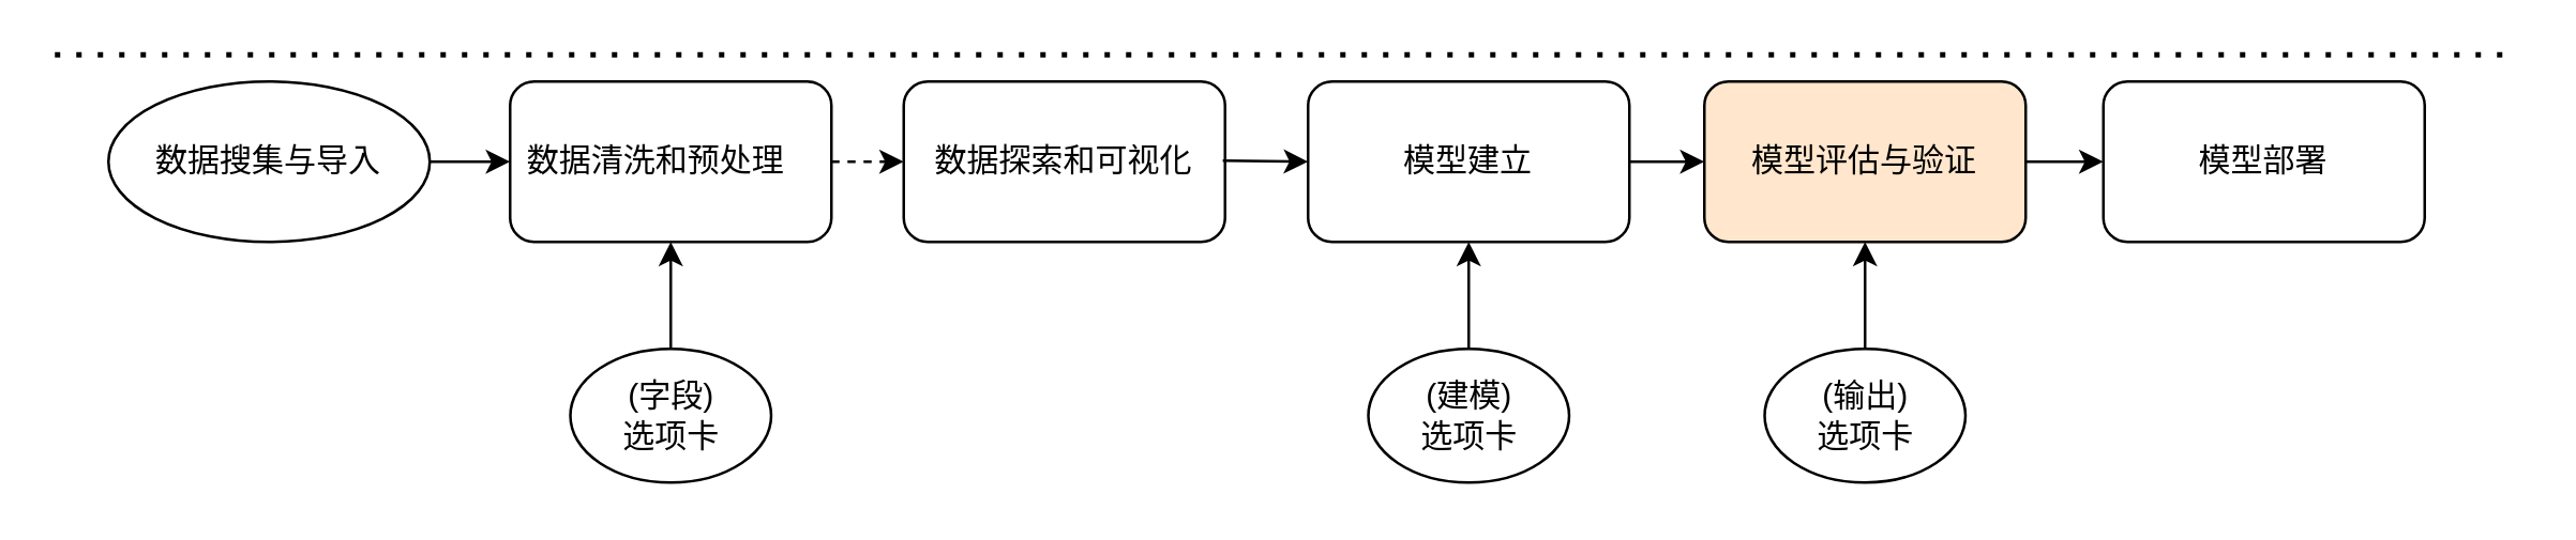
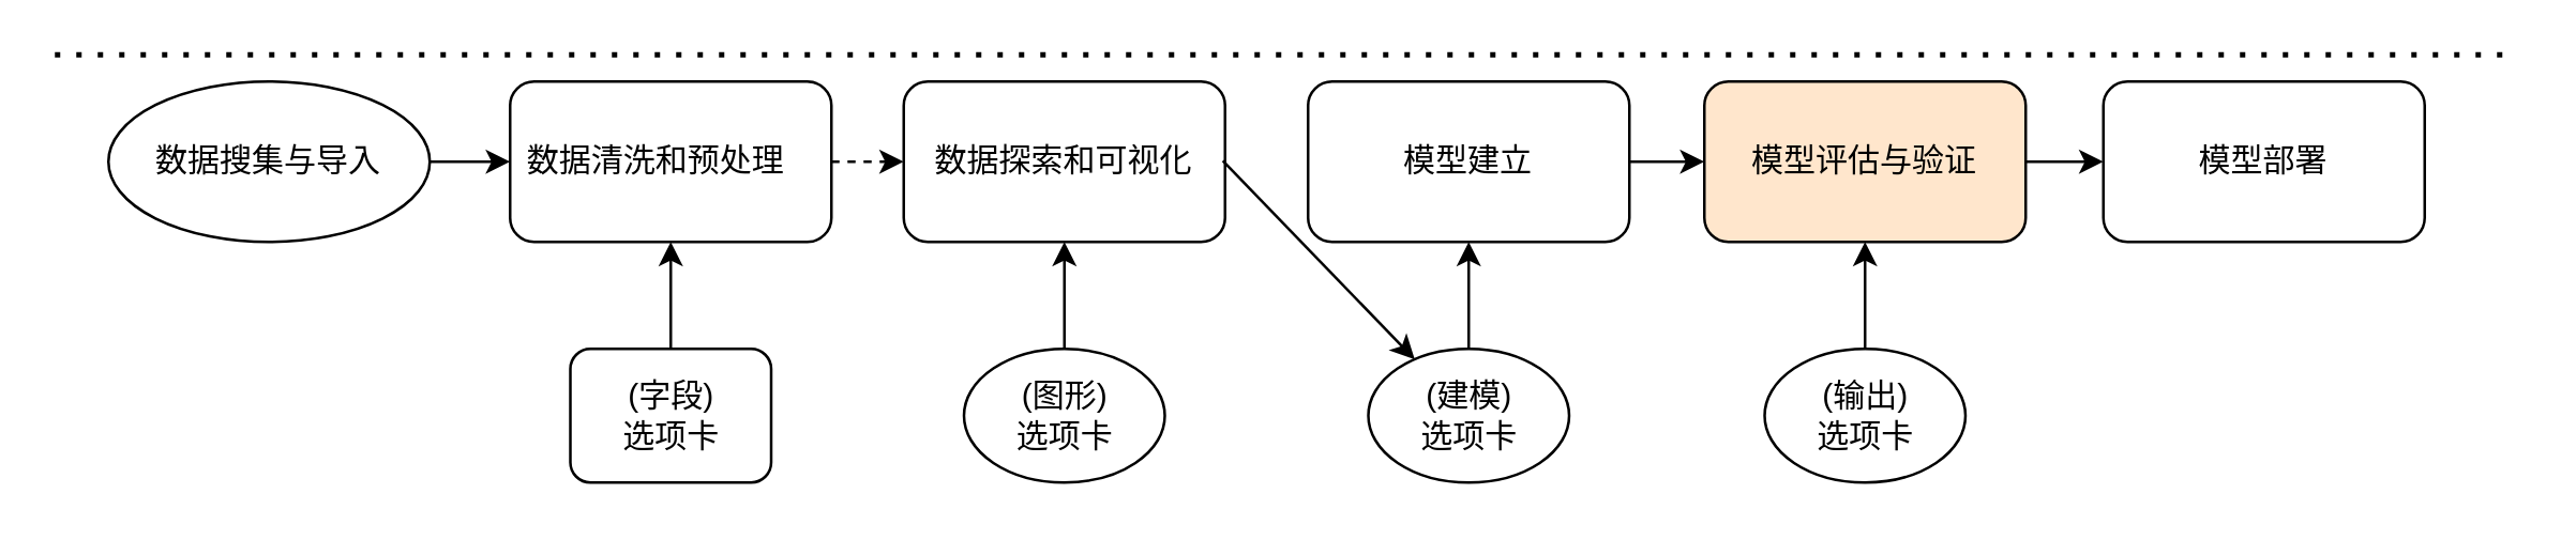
  <mxCell id="0" />
  <mxCell id="1" parent="0" />
  <mxCell id="2" value="数据搜集与导入" style="ellipse;whiteSpace=wrap;html=1;" parent="1" vertex="1"><mxGeometry x="40" y="30" width="120" height="60" as="geometry" /></mxCell>
  <mxCell id="3" value="数据清洗和预处理&lt;span style=&quot;white-space: pre;&quot;&gt;&#09;&lt;/span&gt;" style="rounded=1;whiteSpace=wrap;html=1;" parent="1" vertex="1"><mxGeometry x="190" y="30" width="120" height="60" as="geometry" /></mxCell>
  <mxCell id="4" value="数据探索和可视化" style="rounded=1;whiteSpace=wrap;html=1;" parent="1" vertex="1"><mxGeometry x="337" y="30" width="120" height="60" as="geometry" /></mxCell>
  <mxCell id="5" value="模型建立" style="rounded=1;whiteSpace=wrap;html=1;" parent="1" vertex="1"><mxGeometry x="488" y="30" width="120" height="60" as="geometry" /></mxCell>
  <mxCell id="6" value="模型评估与验证" style="rounded=1;whiteSpace=wrap;html=1;fillColor=#ffe6cc;" parent="1" vertex="1"><mxGeometry x="636" y="30" width="120" height="60" as="geometry" /></mxCell>
  <mxCell id="7" value="模型部署" style="rounded=1;whiteSpace=wrap;html=1;" parent="1" vertex="1"><mxGeometry x="785" y="30" width="120" height="60" as="geometry" /></mxCell>
  <mxCell id="8" value="" style="endArrow=classic;html=1;rounded=0;exitX=1;exitY=0.5;exitDx=0;exitDy=0;entryX=0;entryY=0.5;entryDx=0;entryDy=0;" parent="1" source="2" target="3" edge="1"><mxGeometry width="50" height="50" relative="1" as="geometry"><mxPoint x="150" y="190" as="sourcePoint" /><mxPoint x="200" y="140" as="targetPoint" /></mxGeometry></mxCell>
  <mxCell id="9" value="" style="endArrow=classic;html=1;rounded=0;exitX=1;exitY=0.5;exitDx=0;exitDy=0;entryX=0;entryY=0.5;entryDx=0;entryDy=0;dashed=1;" parent="1" source="3" target="4" edge="1"><mxGeometry width="50" height="50" relative="1" as="geometry"><mxPoint x="290" y="59.71" as="sourcePoint" /><mxPoint x="320" y="59.71" as="targetPoint" /></mxGeometry></mxCell>
- <mxCell id="10" value="" style="endArrow=classic;html=1;rounded=0;exitX=0.993;exitY=0.494;exitDx=0;exitDy=0;entryX=0;entryY=0.5;entryDx=0;entryDy=0;exitPerimeter=0;" parent="1" source="4" target="5" edge="1"><mxGeometry width="50" height="50" relative="1" as="geometry"><mxPoint x="430" y="59.71" as="sourcePoint" /><mxPoint x="460" y="59.71" as="targetPoint" /></mxGeometry></mxCell>
+ <mxCell id="10" value="" style="endArrow=classic;html=1;rounded=0;exitX=0.993;exitY=0.494;exitDx=0;exitDy=0;exitPerimeter=0;" parent="1" source="4" target="13" edge="1"><mxGeometry width="50" height="50" relative="1" as="geometry"><mxPoint x="430" y="59.71" as="sourcePoint" /><mxPoint x="460" y="59.71" as="targetPoint" /></mxGeometry></mxCell>
  <mxCell id="11" value="" style="endArrow=classic;html=1;rounded=0;entryX=0;entryY=0.5;entryDx=0;entryDy=0;exitX=1;exitY=0.5;exitDx=0;exitDy=0;" parent="1" source="5" target="6" edge="1"><mxGeometry width="50" height="50" relative="1" as="geometry"><mxPoint x="610" y="60" as="sourcePoint" /><mxPoint x="630" y="59.92" as="targetPoint" /></mxGeometry></mxCell>
  <mxCell id="12" value="" style="endArrow=classic;html=1;rounded=0;exitX=1;exitY=0.5;exitDx=0;exitDy=0;" parent="1" source="6" target="7" edge="1"><mxGeometry width="50" height="50" relative="1" as="geometry"><mxPoint x="710" y="59.71" as="sourcePoint" /><mxPoint x="740" y="59.71" as="targetPoint" /></mxGeometry></mxCell>
  <mxCell id="13" value="(建模)&lt;br&gt;选项卡" style="ellipse;whiteSpace=wrap;html=1;" parent="1" vertex="1"><mxGeometry x="510.5" y="130" width="75" height="50" as="geometry" /></mxCell>
- <mxCell id="14" value="(字段)&lt;br&gt;选项卡" style="ellipse;whiteSpace=wrap;html=1;" parent="1" vertex="1"><mxGeometry x="212.5" y="130" width="75" height="50" as="geometry" /></mxCell>
+ <mxCell id="14" value="(字段)&lt;br&gt;选项卡" style="whiteSpace=wrap;html=1;rounded=1;" parent="1" vertex="1"><mxGeometry x="212.5" y="130" width="75" height="50" as="geometry" /></mxCell>
+ <mxCell id="15" value="(图形)&lt;br&gt;选项卡" style="ellipse;whiteSpace=wrap;html=1;" parent="1" vertex="1"><mxGeometry x="359.5" y="130" width="75" height="50" as="geometry" /></mxCell>
  <mxCell id="16" value="(输出)&lt;br&gt;选项卡" style="ellipse;whiteSpace=wrap;html=1;" parent="1" vertex="1"><mxGeometry x="658.5" y="130" width="75" height="50" as="geometry" /></mxCell>
  <mxCell id="17" value="" style="endArrow=classic;html=1;rounded=0;exitX=0.5;exitY=0;exitDx=0;exitDy=0;entryX=0.5;entryY=1;entryDx=0;entryDy=0;" parent="1" source="14" target="3" edge="1"><mxGeometry width="50" height="50" relative="1" as="geometry"><mxPoint x="300" y="150" as="sourcePoint" /><mxPoint x="300" y="110" as="targetPoint" /></mxGeometry></mxCell>
+ <mxCell id="18" value="" style="endArrow=classic;html=1;rounded=0;exitX=0.5;exitY=0;exitDx=0;exitDy=0;entryX=0.5;entryY=1;entryDx=0;entryDy=0;" parent="1" source="15" target="4" edge="1"><mxGeometry width="50" height="50" relative="1" as="geometry"><mxPoint x="353" y="150" as="sourcePoint" /><mxPoint x="353" y="110" as="targetPoint" /></mxGeometry></mxCell>
  <mxCell id="19" value="" style="endArrow=classic;html=1;rounded=0;exitX=0.5;exitY=0;exitDx=0;exitDy=0;entryX=0.5;entryY=1;entryDx=0;entryDy=0;" parent="1" source="13" target="5" edge="1"><mxGeometry width="50" height="50" relative="1" as="geometry"><mxPoint x="600" y="140" as="sourcePoint" /><mxPoint x="600" y="100" as="targetPoint" /></mxGeometry></mxCell>
  <mxCell id="20" value="" style="endArrow=classic;html=1;rounded=0;entryX=0.5;entryY=1;entryDx=0;entryDy=0;" parent="1" source="16" target="6" edge="1"><mxGeometry width="50" height="50" relative="1" as="geometry"><mxPoint x="756" y="150" as="sourcePoint" /><mxPoint x="756" y="110" as="targetPoint" /></mxGeometry></mxCell>
  <mxCell id="21" value="" style="endArrow=none;dashed=1;html=1;dashPattern=1 3;strokeWidth=2;rounded=0;" edge="1" parent="1"><mxGeometry width="50" height="50" relative="1" as="geometry"><mxPoint x="20" y="20" as="sourcePoint" /><mxPoint x="940" y="20" as="targetPoint" /></mxGeometry></mxCell>
